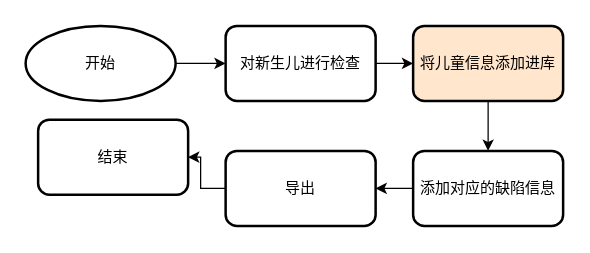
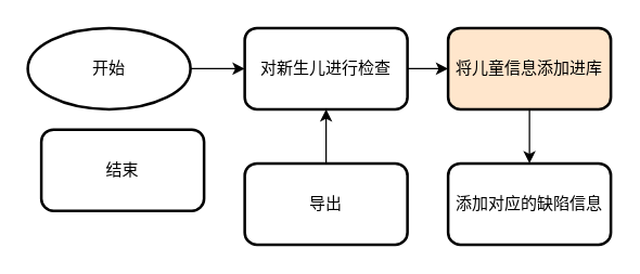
  <mxCell id="0" />
  <mxCell id="1" parent="0" />
  <mxCell id="2" value="" style="edgeStyle=orthogonalEdgeStyle;rounded=0;orthogonalLoop=1;jettySize=auto;html=1;" parent="1" source="3" target="5" edge="1"><mxGeometry relative="1" as="geometry" /></mxCell>
  <mxCell id="3" value="开始" style="strokeWidth=2;html=1;shape=mxgraph.flowchart.start_1;whiteSpace=wrap;" parent="1" vertex="1"><mxGeometry x="20" y="20" width="120" height="60" as="geometry" /></mxCell>
  <mxCell id="4" value="" style="edgeStyle=orthogonalEdgeStyle;rounded=0;orthogonalLoop=1;jettySize=auto;html=1;" parent="1" source="5" target="7" edge="1"><mxGeometry relative="1" as="geometry" /></mxCell>
  <mxCell id="5" value="对新生儿进行检查" style="rounded=1;whiteSpace=wrap;html=1;strokeWidth=2;" parent="1" vertex="1"><mxGeometry x="180" y="20" width="120" height="60" as="geometry" /></mxCell>
  <mxCell id="6" value="" style="edgeStyle=orthogonalEdgeStyle;rounded=0;orthogonalLoop=1;jettySize=auto;html=1;" parent="1" source="7" target="9" edge="1"><mxGeometry relative="1" as="geometry" /></mxCell>
  <mxCell id="7" value="将儿童信息添加进库" style="rounded=1;whiteSpace=wrap;html=1;strokeWidth=2;fillColor=#ffe6cc;" parent="1" vertex="1"><mxGeometry x="330" y="20" width="120" height="60" as="geometry" /></mxCell>
- <mxCell id="8" value="" style="edgeStyle=orthogonalEdgeStyle;rounded=0;orthogonalLoop=1;jettySize=auto;html=1;" parent="1" source="9" target="11" edge="1"><mxGeometry relative="1" as="geometry" /></mxCell>
  <mxCell id="9" value="添加对应的缺陷信息" style="whiteSpace=wrap;html=1;rounded=1;strokeWidth=2;" parent="1" vertex="1"><mxGeometry x="330" y="120" width="120" height="60" as="geometry" /></mxCell>
- <mxCell id="10" value="" style="edgeStyle=orthogonalEdgeStyle;rounded=0;orthogonalLoop=1;jettySize=auto;html=1;" parent="1" source="11" target="12" edge="1"><mxGeometry relative="1" as="geometry" /></mxCell>
+ <mxCell id="10" value="" style="edgeStyle=orthogonalEdgeStyle;rounded=0;orthogonalLoop=1;jettySize=auto;html=1;" parent="1" source="11" target="5" edge="1"><mxGeometry relative="1" as="geometry" /></mxCell>
  <mxCell id="11" value="导出" style="whiteSpace=wrap;html=1;rounded=1;strokeWidth=2;" parent="1" vertex="1"><mxGeometry x="180" y="120" width="120" height="60" as="geometry" /></mxCell>
  <mxCell id="12" value="结束" style="rounded=1;whiteSpace=wrap;html=1;strokeWidth=2;" parent="1" vertex="1"><mxGeometry x="30" y="95" width="120" height="60" as="geometry" /></mxCell>
